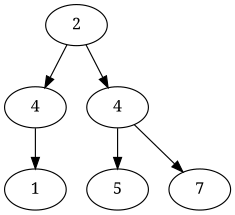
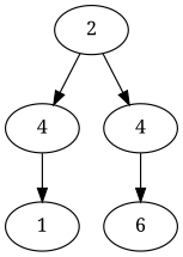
  digraph {
    fontname="Noto Serif"
    node [fontname="Noto Serif"]
    edge [fontname="Noto Serif"]
    n1 [label=2]
    n2 [label=4]
    n3 [label=4]
    n4 [label=1]
-   n5 [label=5]
-   n6 [label=7]
+   n6 [label=6]
    n1 -> n2
    n1 -> n3
    n2 -> n4
-   n3 -> n5
    n3 -> n6
  }
